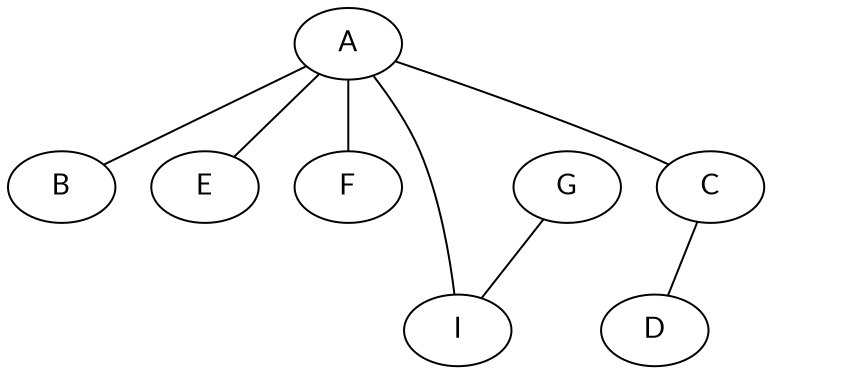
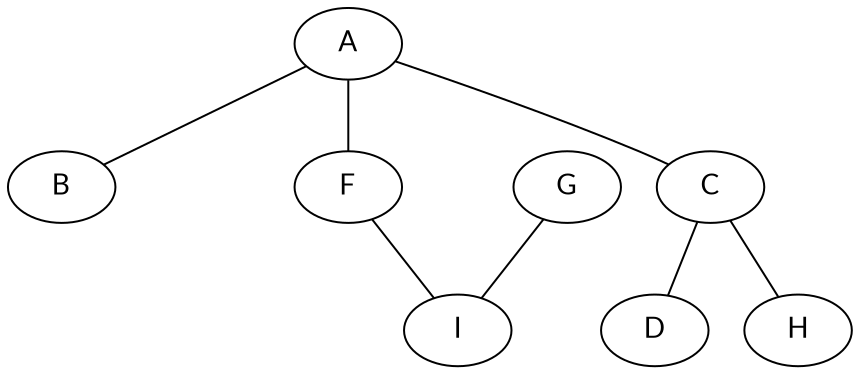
  graph {
    fontname=Lato
    node [fontname=Lato]
    edge [fontname=Lato]
    A
    B
-   E
    F
    C
    I
    D
+   H
    G
    A -- B
-   A -- E
    A -- F
    A -- C
-   A -- I
+   F -- I
    C -- D
+   C -- H
    G -- I
  }
